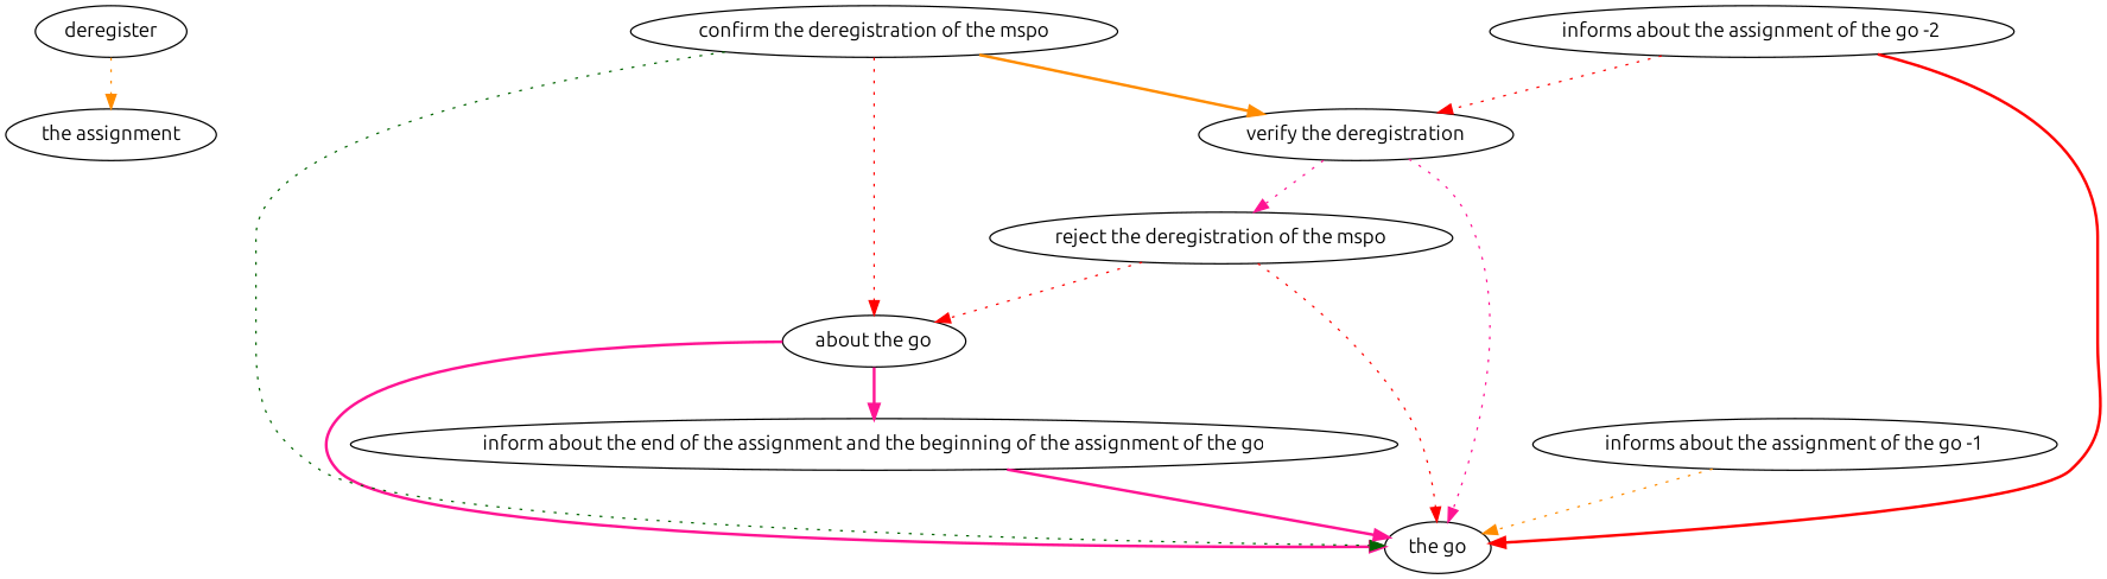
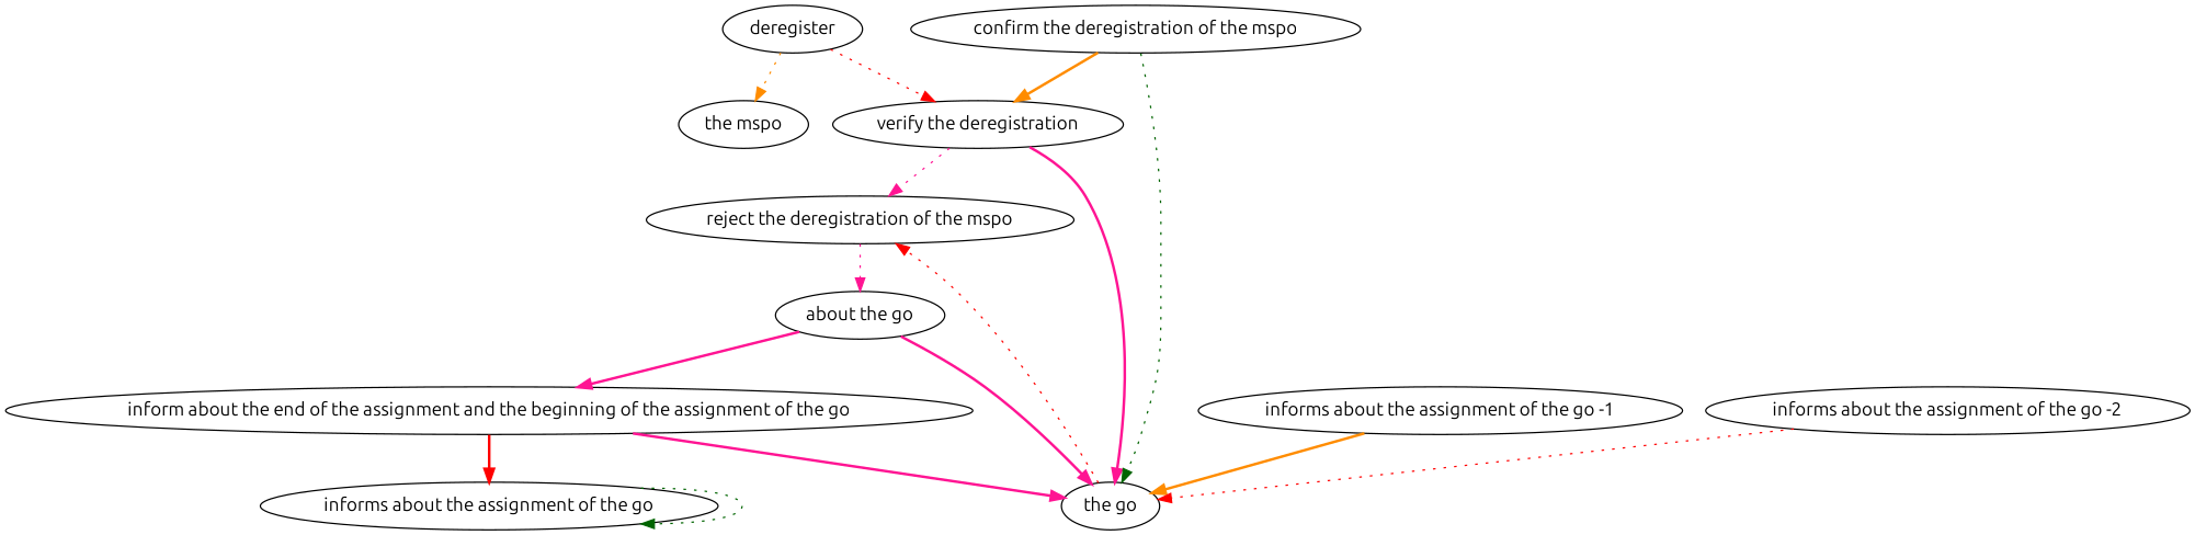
  digraph {
    fontname=Ubuntu
    node [fontname=Ubuntu]
    edge [attrs="{'type': 'flow', 'label': 'flow'}" color=deeppink fontname=Ubuntu style=dotted]
    deregister [attrs="{'type': 'Activity', 'label': 'deregister'}"]
    "verify the deregistration" [attrs="{'type': 'Activity', 'label': 'verify the deregistration'}"]
-   "the mspo" [attrs="{'type': 'Actor', 'label': 'the mspo'}" label="the assignment"]
+   "the mspo" [attrs="{'type': 'Actor', 'label': 'the mspo'}"]
    "reject the deregistration of the mspo" [attrs="{'type': 'Activity', 'label': 'reject the deregistration of the mspo'}"]
    "the go" [attrs="{'type': 'Actor', 'label': 'the go'}"]
    n6 [attrs="{'type': 'Activity', 'label': 'assign the go'}" label="about the go"]
    "confirm the deregistration of the mspo" [attrs="{'type': 'Activity', 'label': 'confirm the deregistration of the mspo'}"]
    "inform about the end of the assignment and the beginning of the assignment of the go" [attrs="{'type': 'Activity', 'label': 'inform about the end of the assignment and the beginning of the assignment of the go'}"]
+   "informs about the assignment of the go" [attrs="{'type': 'Activity', 'label': 'informs about the assignment of the go'}"]
    "informs about the assignment of the go -1" [attrs="{'type': 'Activity', 'label': 'informs about the assignment of the go -1'}"]
    "informs about the assignment of the go -2" [attrs="{'type': 'Activity', 'label': 'informs about the assignment of the go -2'}"]
-   "informs about the assignment of the go -2" -> "verify the deregistration" [color=red]
+   deregister -> "verify the deregistration" [color=red]
    deregister -> "the mspo" [attrs="{'type': 'actor performer', 'label': 'actor performer'}" color=darkorange]
    "verify the deregistration" -> "reject the deregistration of the mspo"
-   "verify the deregistration" -> "the go" [attrs="{'type': 'actor performer', 'label': 'actor performer'}"]
-   "reject the deregistration of the mspo" -> "the go" [attrs="{'type': 'actor performer', 'label': 'actor performer'}" color=red]
-   "reject the deregistration of the mspo" -> n6 [color=red]
+   "verify the deregistration" -> "the go" [attrs="{'type': 'actor performer', 'label': 'actor performer'}" style=bold]
+   "the go" -> "reject the deregistration of the mspo" [attrs="{'type': 'actor performer', 'label': 'actor performer'}" color=red]
+   "reject the deregistration of the mspo" -> n6
    n6 -> "the go" [attrs="{'type': 'actor performer', 'label': 'actor performer'}" style=bold]
    n6 -> "inform about the end of the assignment and the beginning of the assignment of the go" [style=bold]
    "confirm the deregistration of the mspo" -> "verify the deregistration" [color=darkorange style=bold]
    "confirm the deregistration of the mspo" -> "the go" [attrs="{'type': 'actor performer', 'label': 'actor performer'}" color=darkgreen]
-   "confirm the deregistration of the mspo" -> n6 [color=red]
    "inform about the end of the assignment and the beginning of the assignment of the go" -> "the go" [attrs="{'type': 'actor performer', 'label': 'actor performer'}" style=bold]
-   "informs about the assignment of the go -1" -> "the go" [attrs="{'type': 'actor performer', 'label': 'actor performer'}" color=darkorange]
-   "informs about the assignment of the go -2" -> "the go" [attrs="{'type': 'actor performer', 'label': 'actor performer'}" color=red style=bold]
+   "inform about the end of the assignment and the beginning of the assignment of the go" -> "informs about the assignment of the go" [color=red style=bold]
+   "informs about the assignment of the go" -> "informs about the assignment of the go" [color=darkgreen]
+   "informs about the assignment of the go -1" -> "the go" [attrs="{'type': 'actor performer', 'label': 'actor performer'}" color=darkorange style=bold]
+   "informs about the assignment of the go -2" -> "the go" [attrs="{'type': 'actor performer', 'label': 'actor performer'}" color=red]
  }
